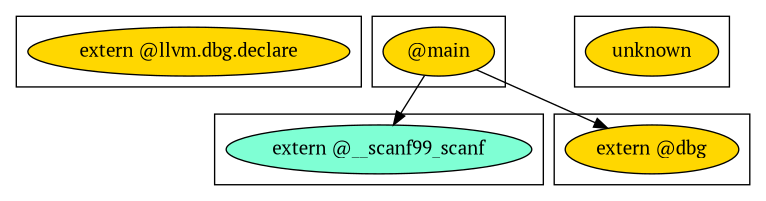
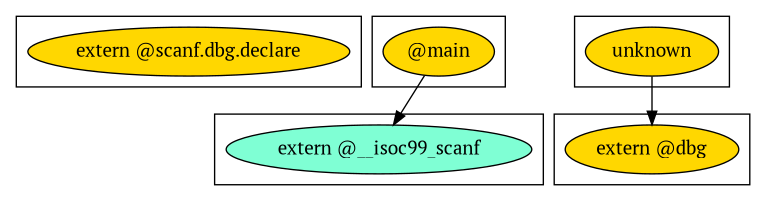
  digraph {
    fontname="PT Serif"
    node [fillcolor=gold fontname="PT Serif" style=filled]
    edge [fontname="PT Serif"]
-   n1 [label="extern @llvm.dbg.declare"]
+   n1 [label="extern @scanf.dbg.declare"]
    n2 [label="@main"]
-   n3 [fillcolor=aquamarine label="extern @__scanf99_scanf"]
+   n3 [fillcolor=aquamarine label="extern @__isoc99_scanf"]
    n4 [label="extern @dbg"]
    n5 [label=unknown]
    subgraph cluster_1 {
      n1
    }
    subgraph cluster_2 {
      n2
    }
    subgraph cluster_3 {
      n3
    }
    subgraph cluster_4 {
      n4
    }
    subgraph cluster_5 {
      n5
    }
    n2 -> n3
-   n2 -> n4
+   n5 -> n4
  }
